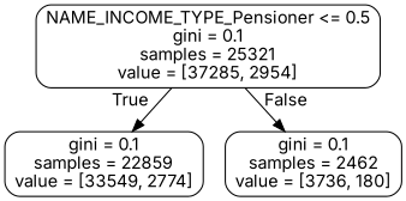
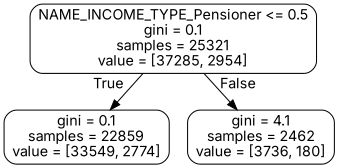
  digraph {
    fontname=Inter
    node [color=black fontname=Inter shape=box style=rounded]
    edge [fontname=Inter labeldistance=2.5]
    n1 [label="NAME_INCOME_TYPE_Pensioner <= 0.5\ngini = 0.1\nsamples = 25321\nvalue = [37285, 2954]"]
    n2 [label="gini = 0.1\nsamples = 22859\nvalue = [33549, 2774]"]
-   n3 [label="gini = 0.1\nsamples = 2462\nvalue = [3736, 180]"]
+   n3 [label="gini = 4.1\nsamples = 2462\nvalue = [3736, 180]"]
    n1 -> n2 [headlabel=True labelangle=45]
    n1 -> n3 [headlabel=False labelangle=-45]
  }
